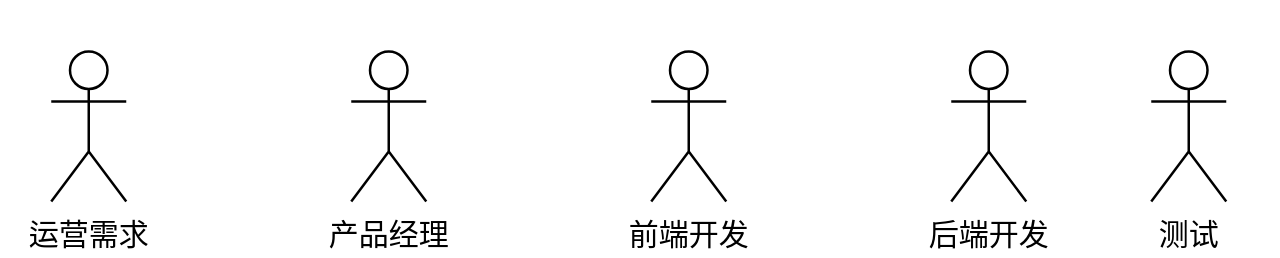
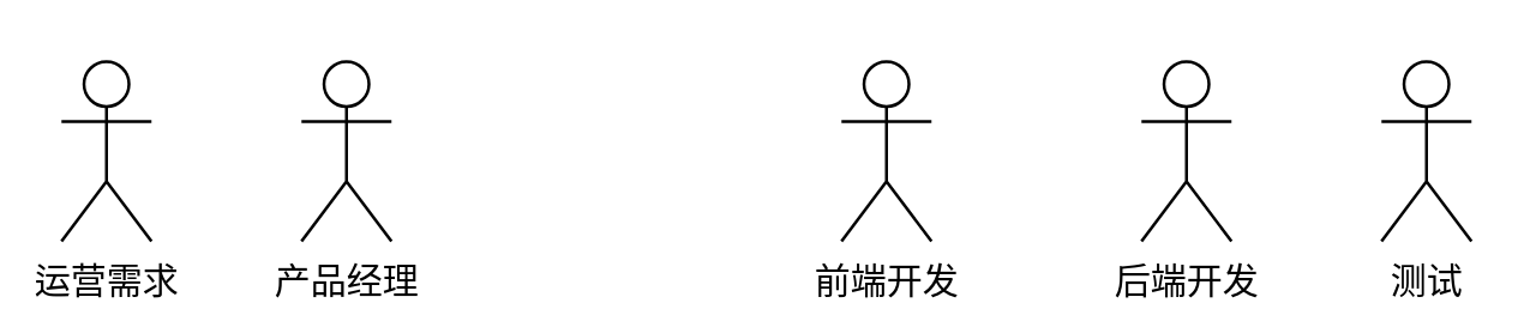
  <mxCell id="0" />
  <mxCell id="1" parent="0" />
  <mxCell id="2" value="运营需求" style="shape=umlActor;verticalLabelPosition=bottom;verticalAlign=top;html=1;" vertex="1" parent="1"><mxGeometry x="20" y="20" width="30" height="60" as="geometry" /></mxCell>
- <mxCell id="3" value="产品经理" style="shape=umlActor;verticalLabelPosition=bottom;verticalAlign=top;html=1;" vertex="1" parent="1"><mxGeometry x="140" y="20" width="30" height="60" as="geometry" /></mxCell>
- <mxCell id="4" value="前端开发" style="shape=umlActor;verticalLabelPosition=bottom;verticalAlign=top;html=1;" vertex="1" parent="1"><mxGeometry x="260" y="20" width="30" height="60" as="geometry" /></mxCell>
+ <mxCell id="3" value="产品经理" style="shape=umlActor;verticalLabelPosition=bottom;verticalAlign=top;html=1;" vertex="1" parent="1"><mxGeometry x="100" y="20" width="30" height="60" as="geometry" /></mxCell>
+ <mxCell id="4" value="前端开发" style="shape=umlActor;verticalLabelPosition=bottom;verticalAlign=top;html=1;" vertex="1" parent="1"><mxGeometry x="280" y="20" width="30" height="60" as="geometry" /></mxCell>
  <mxCell id="5" value="后端开发" style="shape=umlActor;verticalLabelPosition=bottom;verticalAlign=top;html=1;" vertex="1" parent="1"><mxGeometry x="380" y="20" width="30" height="60" as="geometry" /></mxCell>
  <mxCell id="6" value="测试" style="shape=umlActor;verticalLabelPosition=bottom;verticalAlign=top;html=1;" vertex="1" parent="1"><mxGeometry x="460" y="20" width="30" height="60" as="geometry" /></mxCell>
